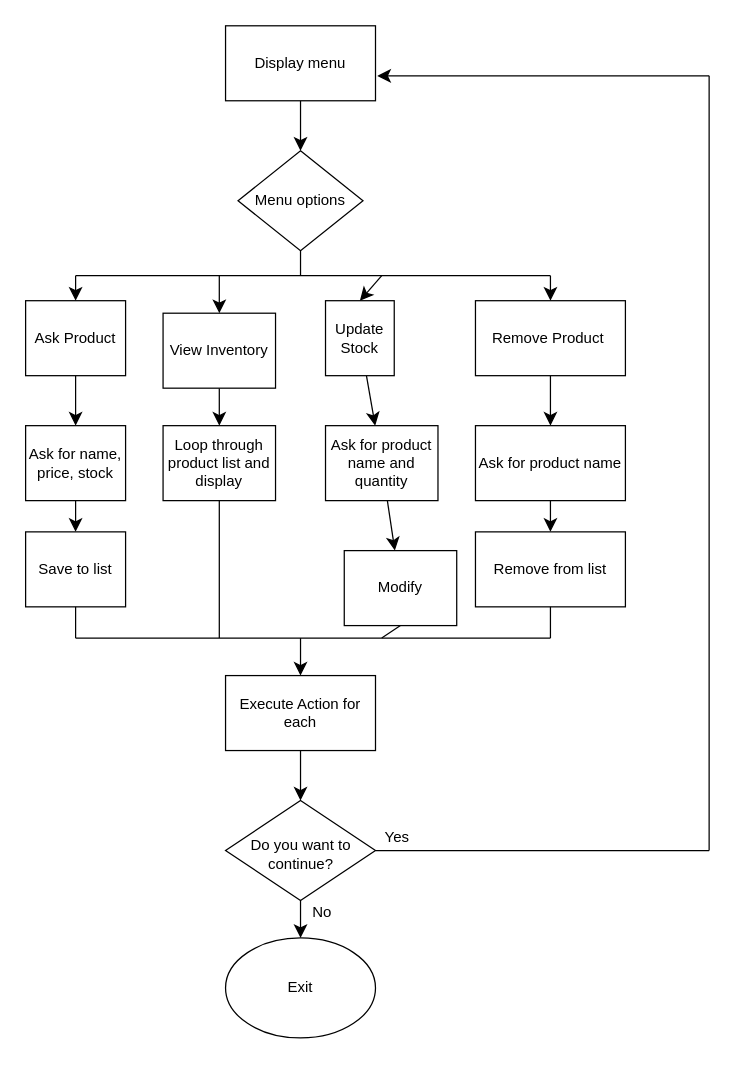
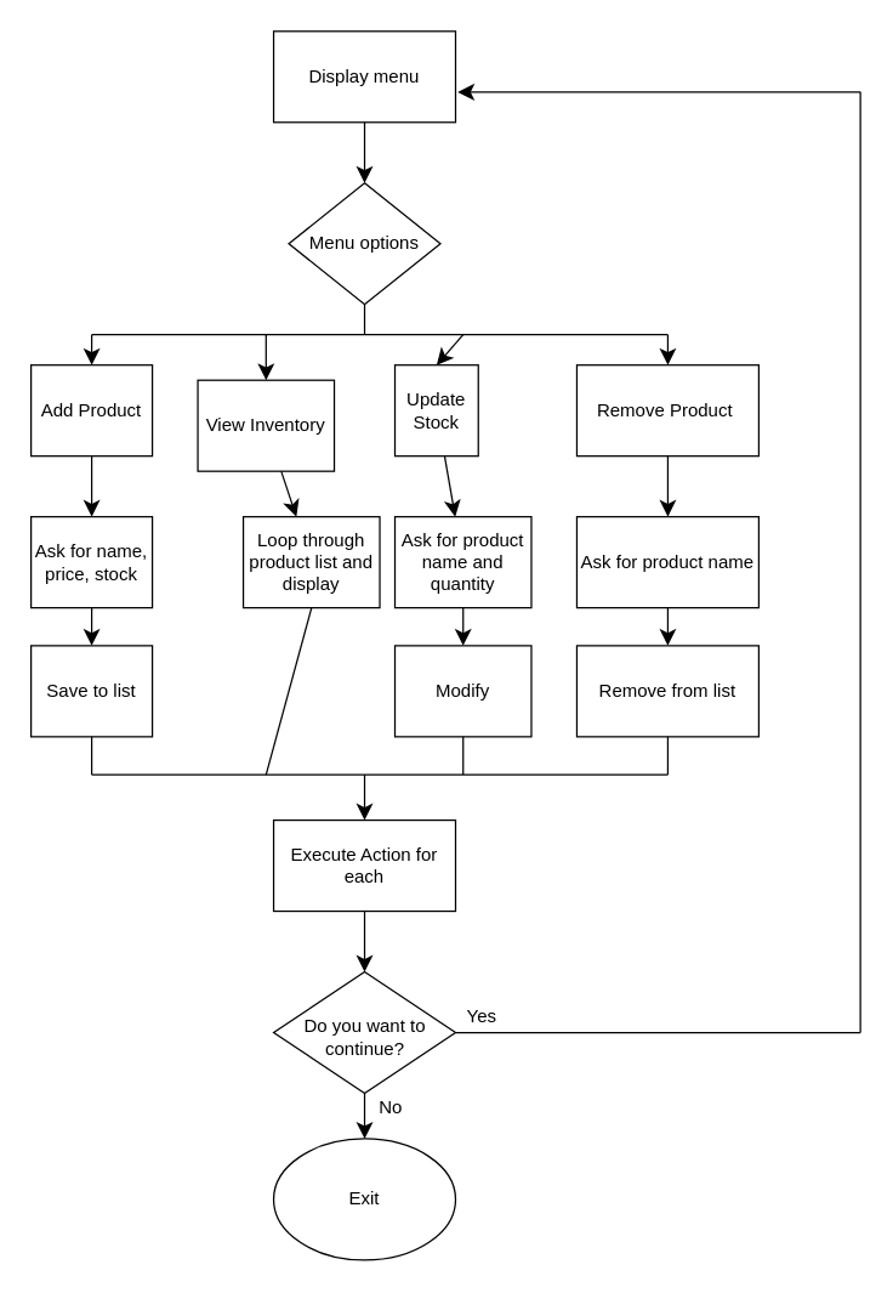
  <mxCell id="0" />
  <mxCell id="1" parent="0" />
  <mxCell id="2" value="" style="edgeStyle=none;curved=1;rounded=0;orthogonalLoop=1;jettySize=auto;html=1;fontSize=12;startSize=8;endSize=8;" edge="1" parent="1" source="3" target="4"><mxGeometry relative="1" as="geometry" /></mxCell>
  <mxCell id="3" value="Display menu" style="rounded=0;whiteSpace=wrap;html=1;" vertex="1" parent="1"><mxGeometry x="180" y="20" width="120" height="60" as="geometry" /></mxCell>
  <mxCell id="4" value="Menu options" style="rhombus;whiteSpace=wrap;html=1;" vertex="1" parent="1"><mxGeometry x="190" y="120" width="100" height="80" as="geometry" /></mxCell>
  <mxCell id="5" value="" style="edgeStyle=none;curved=1;rounded=0;orthogonalLoop=1;jettySize=auto;html=1;fontSize=12;startSize=8;endSize=8;" edge="1" parent="1" source="6" target="20"><mxGeometry relative="1" as="geometry" /></mxCell>
- <mxCell id="6" value="Ask Product" style="rounded=0;whiteSpace=wrap;html=1;" vertex="1" parent="1"><mxGeometry x="20" y="240" width="80" height="60" as="geometry" /></mxCell>
+ <mxCell id="6" value="Add Product" style="rounded=0;whiteSpace=wrap;html=1;" vertex="1" parent="1"><mxGeometry x="20" y="240" width="80" height="60" as="geometry" /></mxCell>
  <mxCell id="7" value="" style="edgeStyle=none;curved=1;rounded=0;orthogonalLoop=1;jettySize=auto;html=1;fontSize=12;startSize=8;endSize=8;" edge="1" parent="1" source="8" target="22"><mxGeometry relative="1" as="geometry" /></mxCell>
  <mxCell id="8" value="View Inventory" style="rounded=0;whiteSpace=wrap;html=1;" vertex="1" parent="1"><mxGeometry x="130" y="250" width="90" height="60" as="geometry" /></mxCell>
  <mxCell id="9" value="" style="edgeStyle=none;curved=1;rounded=0;orthogonalLoop=1;jettySize=auto;html=1;fontSize=12;startSize=8;endSize=8;" edge="1" parent="1" source="10" target="24"><mxGeometry relative="1" as="geometry" /></mxCell>
  <mxCell id="10" value="Update Stock" style="rounded=0;whiteSpace=wrap;html=1;" vertex="1" parent="1"><mxGeometry x="260" y="240" width="55" height="60" as="geometry" /></mxCell>
  <mxCell id="11" value="" style="edgeStyle=none;curved=1;rounded=0;orthogonalLoop=1;jettySize=auto;html=1;fontSize=12;startSize=8;endSize=8;" edge="1" parent="1" source="12" target="27"><mxGeometry relative="1" as="geometry" /></mxCell>
  <mxCell id="12" value="Remove Product&amp;nbsp;" style="rounded=0;whiteSpace=wrap;html=1;" vertex="1" parent="1"><mxGeometry x="380" y="240" width="120" height="60" as="geometry" /></mxCell>
  <mxCell id="13" value="" style="endArrow=none;html=1;rounded=0;fontSize=12;startSize=8;endSize=8;curved=1;entryX=0.5;entryY=1;entryDx=0;entryDy=0;" edge="1" parent="1" target="4"><mxGeometry width="50" height="50" relative="1" as="geometry"><mxPoint x="240" y="220" as="sourcePoint" /><mxPoint x="290" y="250" as="targetPoint" /></mxGeometry></mxCell>
  <mxCell id="14" value="" style="endArrow=none;html=1;rounded=0;fontSize=12;startSize=8;endSize=8;curved=1;" edge="1" parent="1"><mxGeometry width="50" height="50" relative="1" as="geometry"><mxPoint x="60" y="220" as="sourcePoint" /><mxPoint x="440" y="220" as="targetPoint" /><Array as="points"><mxPoint x="240" y="220" /></Array></mxGeometry></mxCell>
  <mxCell id="15" value="" style="endArrow=classic;html=1;rounded=0;fontSize=12;startSize=8;endSize=8;curved=1;entryX=0.5;entryY=0;entryDx=0;entryDy=0;" edge="1" parent="1" target="6"><mxGeometry width="50" height="50" relative="1" as="geometry"><mxPoint x="60" y="220" as="sourcePoint" /><mxPoint x="290" y="250" as="targetPoint" /></mxGeometry></mxCell>
  <mxCell id="16" value="" style="endArrow=classic;html=1;rounded=0;fontSize=12;startSize=8;endSize=8;curved=1;entryX=0.5;entryY=0;entryDx=0;entryDy=0;" edge="1" parent="1" target="8"><mxGeometry width="50" height="50" relative="1" as="geometry"><mxPoint x="175" y="220" as="sourcePoint" /><mxPoint x="290" y="250" as="targetPoint" /></mxGeometry></mxCell>
  <mxCell id="17" value="" style="endArrow=classic;html=1;rounded=0;fontSize=12;startSize=8;endSize=8;curved=1;entryX=0.5;entryY=0;entryDx=0;entryDy=0;" edge="1" parent="1" target="10"><mxGeometry width="50" height="50" relative="1" as="geometry"><mxPoint x="305" y="220" as="sourcePoint" /><mxPoint x="270" y="250" as="targetPoint" /></mxGeometry></mxCell>
  <mxCell id="18" value="" style="endArrow=classic;html=1;rounded=0;fontSize=12;startSize=8;endSize=8;curved=1;entryX=0.5;entryY=0;entryDx=0;entryDy=0;" edge="1" parent="1" target="12"><mxGeometry width="50" height="50" relative="1" as="geometry"><mxPoint x="440" y="220" as="sourcePoint" /><mxPoint x="270" y="250" as="targetPoint" /></mxGeometry></mxCell>
  <mxCell id="19" value="" style="edgeStyle=none;curved=1;rounded=0;orthogonalLoop=1;jettySize=auto;html=1;fontSize=12;startSize=8;endSize=8;" edge="1" parent="1" source="20" target="21"><mxGeometry relative="1" as="geometry" /></mxCell>
  <mxCell id="20" value="Ask for name, price, stock" style="rounded=0;whiteSpace=wrap;html=1;" vertex="1" parent="1"><mxGeometry x="20" y="340" width="80" height="60" as="geometry" /></mxCell>
  <mxCell id="21" value="Save to list" style="rounded=0;whiteSpace=wrap;html=1;" vertex="1" parent="1"><mxGeometry x="20" y="425" width="80" height="60" as="geometry" /></mxCell>
- <mxCell id="22" value="Loop through product list and display" style="rounded=0;whiteSpace=wrap;html=1;" vertex="1" parent="1"><mxGeometry x="130" y="340" width="90" height="60" as="geometry" /></mxCell>
+ <mxCell id="22" value="Loop through product list and display" style="rounded=0;whiteSpace=wrap;html=1;" vertex="1" parent="1"><mxGeometry x="160" y="340" width="90" height="60" as="geometry" /></mxCell>
  <mxCell id="23" value="" style="edgeStyle=none;curved=1;rounded=0;orthogonalLoop=1;jettySize=auto;html=1;fontSize=12;startSize=8;endSize=8;" edge="1" parent="1" source="24" target="25"><mxGeometry relative="1" as="geometry" /></mxCell>
  <mxCell id="24" value="Ask for product name and quantity" style="rounded=0;whiteSpace=wrap;html=1;" vertex="1" parent="1"><mxGeometry x="260" y="340" width="90" height="60" as="geometry" /></mxCell>
- <mxCell id="25" value="Modify" style="rounded=0;whiteSpace=wrap;html=1;" vertex="1" parent="1"><mxGeometry x="275" y="440" width="90" height="60" as="geometry" /></mxCell>
+ <mxCell id="25" value="Modify" style="rounded=0;whiteSpace=wrap;html=1;" vertex="1" parent="1"><mxGeometry x="260" y="425" width="90" height="60" as="geometry" /></mxCell>
  <mxCell id="26" value="" style="edgeStyle=none;curved=1;rounded=0;orthogonalLoop=1;jettySize=auto;html=1;fontSize=12;startSize=8;endSize=8;" edge="1" parent="1" source="27" target="28"><mxGeometry relative="1" as="geometry" /></mxCell>
  <mxCell id="27" value="Ask for product name" style="rounded=0;whiteSpace=wrap;html=1;" vertex="1" parent="1"><mxGeometry x="380" y="340" width="120" height="60" as="geometry" /></mxCell>
  <mxCell id="28" value="Remove from list" style="rounded=0;whiteSpace=wrap;html=1;" vertex="1" parent="1"><mxGeometry x="380" y="425" width="120" height="60" as="geometry" /></mxCell>
  <mxCell id="29" value="" style="edgeStyle=none;curved=1;rounded=0;orthogonalLoop=1;jettySize=auto;html=1;fontSize=12;startSize=8;endSize=8;" edge="1" parent="1" source="30" target="38"><mxGeometry relative="1" as="geometry" /></mxCell>
  <mxCell id="30" value="Execute Action for each" style="rounded=0;whiteSpace=wrap;html=1;" vertex="1" parent="1"><mxGeometry x="180" y="540" width="120" height="60" as="geometry" /></mxCell>
  <mxCell id="31" value="" style="endArrow=none;html=1;rounded=0;fontSize=12;startSize=8;endSize=8;curved=1;entryX=0.5;entryY=1;entryDx=0;entryDy=0;" edge="1" parent="1" target="22"><mxGeometry width="50" height="50" relative="1" as="geometry"><mxPoint x="175" y="510" as="sourcePoint" /><mxPoint x="270" y="350" as="targetPoint" /></mxGeometry></mxCell>
  <mxCell id="32" value="" style="endArrow=none;html=1;rounded=0;fontSize=12;startSize=8;endSize=8;curved=1;" edge="1" parent="1"><mxGeometry width="50" height="50" relative="1" as="geometry"><mxPoint x="60" y="510" as="sourcePoint" /><mxPoint x="440" y="510" as="targetPoint" /></mxGeometry></mxCell>
  <mxCell id="33" value="" style="endArrow=none;html=1;rounded=0;fontSize=12;startSize=8;endSize=8;curved=1;exitX=0.5;exitY=1;exitDx=0;exitDy=0;" edge="1" parent="1" source="25"><mxGeometry width="50" height="50" relative="1" as="geometry"><mxPoint x="220" y="400" as="sourcePoint" /><mxPoint x="305" y="510" as="targetPoint" /></mxGeometry></mxCell>
  <mxCell id="34" value="" style="endArrow=none;html=1;rounded=0;fontSize=12;startSize=8;endSize=8;curved=1;entryX=0.5;entryY=1;entryDx=0;entryDy=0;" edge="1" parent="1" target="28"><mxGeometry width="50" height="50" relative="1" as="geometry"><mxPoint x="440" y="510" as="sourcePoint" /><mxPoint x="270" y="350" as="targetPoint" /></mxGeometry></mxCell>
  <mxCell id="35" value="" style="endArrow=none;html=1;rounded=0;fontSize=12;startSize=8;endSize=8;curved=1;entryX=0.5;entryY=1;entryDx=0;entryDy=0;" edge="1" parent="1" target="21"><mxGeometry width="50" height="50" relative="1" as="geometry"><mxPoint x="60" y="510" as="sourcePoint" /><mxPoint x="270" y="350" as="targetPoint" /></mxGeometry></mxCell>
  <mxCell id="36" value="" style="endArrow=classic;html=1;rounded=0;fontSize=12;startSize=8;endSize=8;curved=1;entryX=0.5;entryY=0;entryDx=0;entryDy=0;" edge="1" parent="1" target="30"><mxGeometry width="50" height="50" relative="1" as="geometry"><mxPoint x="240" y="510" as="sourcePoint" /><mxPoint x="270" y="350" as="targetPoint" /></mxGeometry></mxCell>
  <mxCell id="37" value="No" style="edgeStyle=none;curved=1;rounded=0;orthogonalLoop=1;jettySize=auto;html=1;fontSize=12;startSize=8;endSize=8;" edge="1" parent="1" source="38" target="39"><mxGeometry x="-0.333" y="17" relative="1" as="geometry"><mxPoint as="offset" /></mxGeometry></mxCell>
  <mxCell id="38" value="Do you want to continue?" style="rhombus;whiteSpace=wrap;html=1;spacingTop=6;spacingLeft=1;" vertex="1" parent="1"><mxGeometry x="180" y="640" width="120" height="80" as="geometry" /></mxCell>
  <mxCell id="39" value="Exit" style="ellipse;whiteSpace=wrap;html=1;" vertex="1" parent="1"><mxGeometry x="180" y="750" width="120" height="80" as="geometry" /></mxCell>
  <mxCell id="40" value="Yes" style="endArrow=none;html=1;rounded=0;fontSize=12;startSize=8;endSize=8;curved=1;" edge="1" parent="1"><mxGeometry x="-0.873" y="10" width="50" height="50" relative="1" as="geometry"><mxPoint x="300" y="680" as="sourcePoint" /><mxPoint x="567" y="680" as="targetPoint" /><mxPoint as="offset" /></mxGeometry></mxCell>
  <mxCell id="41" value="" style="endArrow=none;html=1;rounded=0;fontSize=12;startSize=8;endSize=8;curved=1;" edge="1" parent="1"><mxGeometry width="50" height="50" relative="1" as="geometry"><mxPoint x="567" y="680" as="sourcePoint" /><mxPoint x="567" y="60" as="targetPoint" /></mxGeometry></mxCell>
  <mxCell id="42" value="" style="endArrow=classic;html=1;rounded=0;fontSize=12;startSize=8;endSize=8;curved=1;entryX=1.012;entryY=0.668;entryDx=0;entryDy=0;entryPerimeter=0;" edge="1" parent="1" target="3"><mxGeometry width="50" height="50" relative="1" as="geometry"><mxPoint x="567" y="60" as="sourcePoint" /><mxPoint x="207" y="310" as="targetPoint" /></mxGeometry></mxCell>
